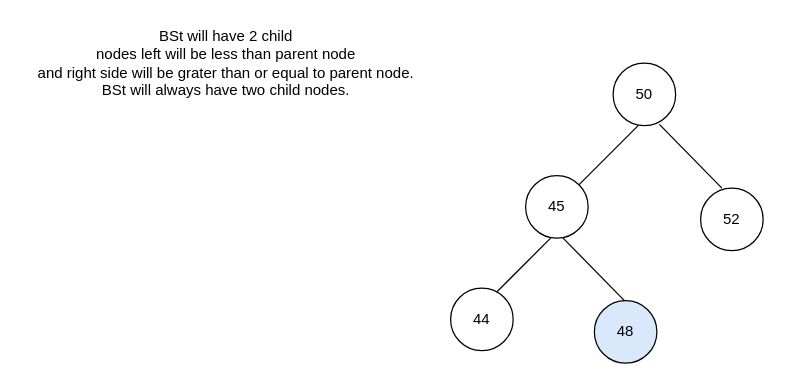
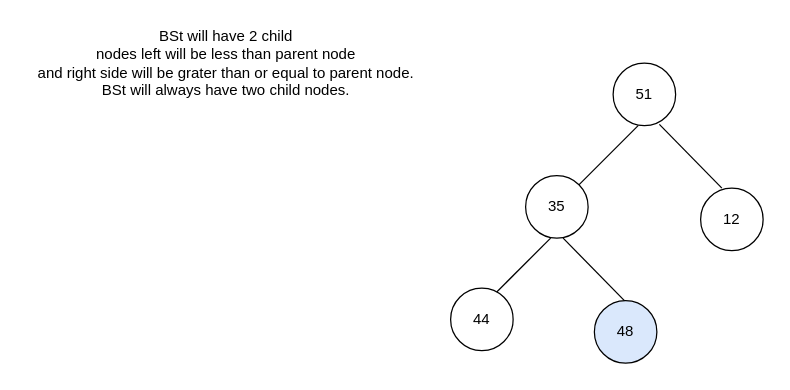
  <mxCell id="0" />
  <mxCell id="1" parent="0" />
- <mxCell id="2" value="50" style="ellipse;whiteSpace=wrap;html=1;aspect=fixed;" vertex="1" parent="1"><mxGeometry x="490" y="50" width="50" height="50" as="geometry" /></mxCell>
+ <mxCell id="2" value="51" style="ellipse;whiteSpace=wrap;html=1;aspect=fixed;" vertex="1" parent="1"><mxGeometry x="490" y="50" width="50" height="50" as="geometry" /></mxCell>
  <mxCell id="3" value="" style="endArrow=none;html=1;" edge="1" parent="1"><mxGeometry width="50" height="50" relative="1" as="geometry"><mxPoint x="460" y="150" as="sourcePoint" /><mxPoint x="510" y="100" as="targetPoint" /></mxGeometry></mxCell>
- <mxCell id="4" value="45" style="ellipse;whiteSpace=wrap;html=1;aspect=fixed;" vertex="1" parent="1"><mxGeometry x="420" y="140" width="50" height="50" as="geometry" /></mxCell>
- <mxCell id="5" value="52" style="ellipse;whiteSpace=wrap;html=1;aspect=fixed;" vertex="1" parent="1"><mxGeometry x="560" y="150" width="50" height="50" as="geometry" /></mxCell>
+ <mxCell id="4" value="35" style="ellipse;whiteSpace=wrap;html=1;aspect=fixed;" vertex="1" parent="1"><mxGeometry x="420" y="140" width="50" height="50" as="geometry" /></mxCell>
+ <mxCell id="5" value="12" style="ellipse;whiteSpace=wrap;html=1;aspect=fixed;" vertex="1" parent="1"><mxGeometry x="560" y="150" width="50" height="50" as="geometry" /></mxCell>
  <mxCell id="6" value="" style="endArrow=none;html=1;exitX=0.74;exitY=0.98;exitDx=0;exitDy=0;exitPerimeter=0;" edge="1" parent="1" source="2"><mxGeometry width="50" height="50" relative="1" as="geometry"><mxPoint x="540" y="100" as="sourcePoint" /><mxPoint x="577" y="150" as="targetPoint" /><Array as="points" /></mxGeometry></mxCell>
  <mxCell id="7" value="" style="endArrow=none;html=1;" edge="1" parent="1"><mxGeometry width="50" height="50" relative="1" as="geometry"><mxPoint x="390" y="240" as="sourcePoint" /><mxPoint x="440" y="190" as="targetPoint" /></mxGeometry></mxCell>
  <mxCell id="8" value="" style="endArrow=none;html=1;exitX=0.74;exitY=0.98;exitDx=0;exitDy=0;exitPerimeter=0;" edge="1" parent="1"><mxGeometry width="50" height="50" relative="1" as="geometry"><mxPoint x="450" y="190" as="sourcePoint" /><mxPoint x="500" y="241" as="targetPoint" /><Array as="points" /></mxGeometry></mxCell>
  <mxCell id="9" value="48" style="ellipse;whiteSpace=wrap;html=1;aspect=fixed;fillColor=#dae8fc;" vertex="1" parent="1"><mxGeometry x="475" y="240" width="50" height="50" as="geometry" /></mxCell>
  <mxCell id="10" value="44" style="ellipse;whiteSpace=wrap;html=1;aspect=fixed;" vertex="1" parent="1"><mxGeometry x="360" y="230" width="50" height="50" as="geometry" /></mxCell>
  <mxCell id="11" value="BSt will have 2 child&lt;br&gt;nodes left will be less than parent node&lt;br&gt;and right side will be grater than or equal to parent node.&lt;br&gt;BSt will always have two child nodes." style="text;html=1;align=center;verticalAlign=middle;resizable=0;points=[];autosize=1;" vertex="1" parent="1"><mxGeometry x="20" y="20" width="320" height="60" as="geometry" /></mxCell>
